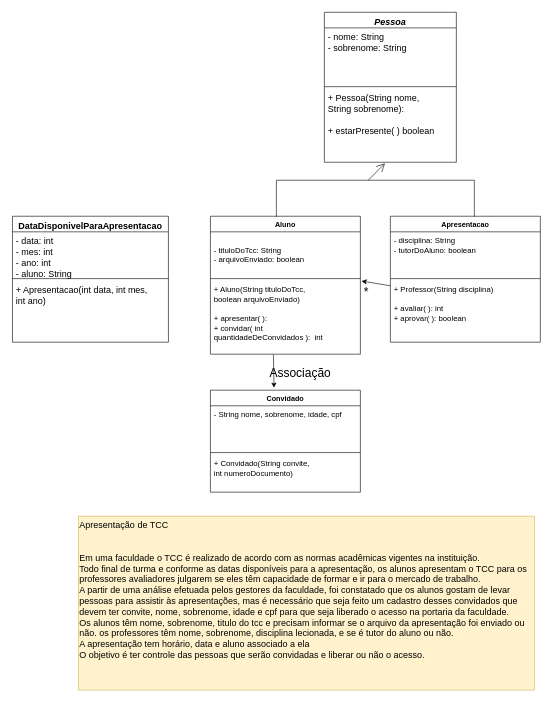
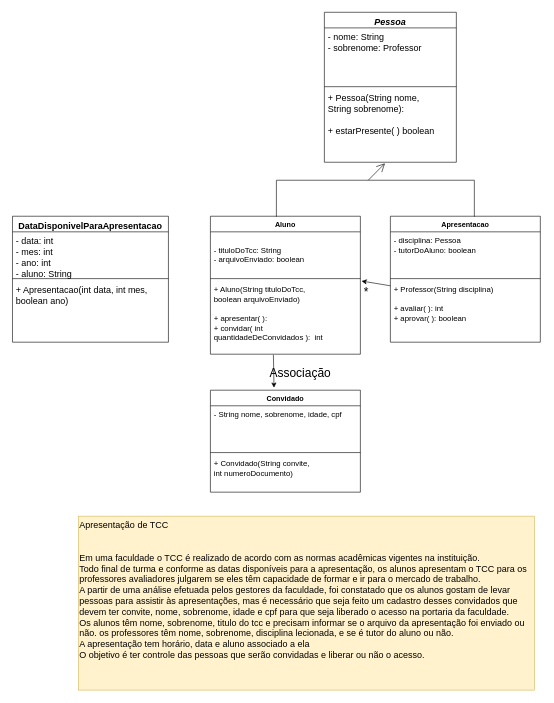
  <mxCell id="0" />
  <mxCell id="1" parent="0" />
  <mxCell id="2" value="Aluno" style="swimlane;fontStyle=1;align=center;verticalAlign=top;childLayout=stackLayout;horizontal=1;startSize=26;horizontalStack=0;resizeParent=1;resizeParentMax=0;resizeLast=0;collapsible=1;marginBottom=0;" parent="1" vertex="1"><mxGeometry x="350" y="360" width="250" height="230" as="geometry" /></mxCell>
  <mxCell id="3" value="&#10;- tituloDoTcc: String&#10;- arquivoEnviado: boolean" style="text;strokeColor=none;fillColor=none;align=left;verticalAlign=top;spacingLeft=4;spacingRight=4;overflow=hidden;rotatable=0;points=[[0,0.5],[1,0.5]];portConstraint=eastwest;fontSize=13;" parent="2" vertex="1"><mxGeometry y="26" width="250" height="74" as="geometry" /></mxCell>
  <mxCell id="4" value="" style="line;strokeWidth=1;fillColor=none;align=left;verticalAlign=middle;spacingTop=-1;spacingLeft=3;spacingRight=3;rotatable=0;labelPosition=right;points=[];portConstraint=eastwest;" parent="2" vertex="1"><mxGeometry y="100" width="250" height="8" as="geometry" /></mxCell>
  <mxCell id="5" value="+ Aluno(String tituloDoTcc, &#10;boolean arquivoEnviado)&#10;&#10;+ apresentar( ): &#10;+ convidar( int &#10;quantidadeDeConvidados ):  int" style="text;strokeColor=none;fillColor=none;align=left;verticalAlign=top;spacingLeft=4;spacingRight=4;overflow=hidden;rotatable=0;points=[[0,0.5],[1,0.5]];portConstraint=eastwest;fontSize=13;" parent="2" vertex="1"><mxGeometry y="108" width="250" height="122" as="geometry" /></mxCell>
  <mxCell id="6" value="&lt;font style=&quot;font-size: 15px;&quot;&gt;Apresentação de TCC&lt;br&gt;&lt;br&gt;&lt;br&gt;Em uma faculdade o TCC é realizado de acordo com as normas acadêmicas vigentes na instituição.&lt;br&gt;Todo final de turma e conforme as datas disponíveis para a apresentação, os alunos apresentam o TCC para os professores avaliadores julgarem se eles têm capacidade de formar e ir para o mercado de trabalho.&lt;br&gt;A partir de uma análise efetuada pelos gestores da faculdade, foi constatado que os alunos gostam de levar pessoas para assistir às apresentações, mas é necessário que seja feito um cadastro desses convidados que devem ter&amp;nbsp;convite, nome, sobrenome, idade e cpf para que seja liberado o acesso na portaria da faculdade.&lt;br&gt;Os alunos têm nome, sobrenome, titulo do tcc e precisam informar se o arquivo da apresentação foi enviado ou não. os professores têm nome, sobrenome, disciplina lecionada, e se é tutor do aluno ou não.&lt;br&gt;A apresentação tem horário, data e aluno associado a ela&lt;br&gt;O objetivo é ter controle das pessoas que serão convidadas e liberar ou não o acesso.&lt;br&gt;&lt;/font&gt;" style="text;whiteSpace=wrap;html=1;fillColor=#fff2cc;strokeColor=#d6b656;" parent="1" vertex="1"><mxGeometry x="130" y="860" width="760" height="290" as="geometry" /></mxCell>
  <mxCell id="7" value="Apresentacao" style="swimlane;fontStyle=1;align=center;verticalAlign=top;childLayout=stackLayout;horizontal=1;startSize=26;horizontalStack=0;resizeParent=1;resizeParentMax=0;resizeLast=0;collapsible=1;marginBottom=0;" parent="1" vertex="1"><mxGeometry x="650.02" y="360" width="250" height="210" as="geometry" /></mxCell>
- <mxCell id="8" value="- disciplina: String&#10;- tutorDoAluno: boolean" style="text;strokeColor=none;fillColor=none;align=left;verticalAlign=top;spacingLeft=4;spacingRight=4;overflow=hidden;rotatable=0;points=[[0,0.5],[1,0.5]];portConstraint=eastwest;fontSize=13;" parent="7" vertex="1"><mxGeometry y="26" width="250" height="74" as="geometry" /></mxCell>
+ <mxCell id="8" value="- disciplina: Pessoa&#10;- tutorDoAluno: boolean" style="text;strokeColor=none;fillColor=none;align=left;verticalAlign=top;spacingLeft=4;spacingRight=4;overflow=hidden;rotatable=0;points=[[0,0.5],[1,0.5]];portConstraint=eastwest;fontSize=13;" parent="7" vertex="1"><mxGeometry y="26" width="250" height="74" as="geometry" /></mxCell>
  <mxCell id="9" value="" style="line;strokeWidth=1;fillColor=none;align=left;verticalAlign=middle;spacingTop=-1;spacingLeft=3;spacingRight=3;rotatable=0;labelPosition=right;points=[];portConstraint=eastwest;" parent="7" vertex="1"><mxGeometry y="100" width="250" height="8" as="geometry" /></mxCell>
  <mxCell id="10" value="+ Professor(String disciplina)&#10;&#10;+ avaliar( ): int&#10;+ aprovar( ): boolean" style="text;strokeColor=none;fillColor=none;align=left;verticalAlign=top;spacingLeft=4;spacingRight=4;overflow=hidden;rotatable=0;points=[[0,0.5],[1,0.5]];portConstraint=eastwest;fontSize=13;" parent="7" vertex="1"><mxGeometry y="108" width="250" height="102" as="geometry" /></mxCell>
  <mxCell id="11" value="Convidado" style="swimlane;fontStyle=1;align=center;verticalAlign=top;childLayout=stackLayout;horizontal=1;startSize=26;horizontalStack=0;resizeParent=1;resizeParentMax=0;resizeLast=0;collapsible=1;marginBottom=0;" parent="1" vertex="1"><mxGeometry x="350" y="650" width="250" height="170" as="geometry" /></mxCell>
  <mxCell id="12" value="- String nome, sobrenome, idade, cpf&#10;" style="text;strokeColor=none;fillColor=none;align=left;verticalAlign=top;spacingLeft=4;spacingRight=4;overflow=hidden;rotatable=0;points=[[0,0.5],[1,0.5]];portConstraint=eastwest;fontSize=13;" parent="11" vertex="1"><mxGeometry y="26" width="250" height="74" as="geometry" /></mxCell>
  <mxCell id="13" value="" style="line;strokeWidth=1;fillColor=none;align=left;verticalAlign=middle;spacingTop=-1;spacingLeft=3;spacingRight=3;rotatable=0;labelPosition=right;points=[];portConstraint=eastwest;" parent="11" vertex="1"><mxGeometry y="100" width="250" height="8" as="geometry" /></mxCell>
  <mxCell id="14" value="+ Convidado(String convite, &#10;int numeroDocumento)&#10;&#10;&#10;" style="text;strokeColor=none;fillColor=none;align=left;verticalAlign=top;spacingLeft=4;spacingRight=4;overflow=hidden;rotatable=0;points=[[0,0.5],[1,0.5]];portConstraint=eastwest;fontSize=13;" parent="11" vertex="1"><mxGeometry y="108" width="250" height="62" as="geometry" /></mxCell>
  <mxCell id="15" value="Pessoa" style="swimlane;fontStyle=3;align=center;verticalAlign=top;childLayout=stackLayout;horizontal=1;startSize=26;horizontalStack=0;resizeParent=1;resizeParentMax=0;resizeLast=0;collapsible=1;marginBottom=0;fontSize=15;" parent="1" vertex="1"><mxGeometry x="540" y="20" width="220" height="250" as="geometry" /></mxCell>
- <mxCell id="16" value="- nome: String&#10;- sobrenome: String&#10;" style="text;strokeColor=none;fillColor=none;align=left;verticalAlign=top;spacingLeft=4;spacingRight=4;overflow=hidden;rotatable=0;points=[[0,0.5],[1,0.5]];portConstraint=eastwest;fontSize=15;" parent="15" vertex="1"><mxGeometry y="26" width="220" height="94" as="geometry" /></mxCell>
+ <mxCell id="16" value="- nome: String&#10;- sobrenome: Professor&#10;" style="text;strokeColor=none;fillColor=none;align=left;verticalAlign=top;spacingLeft=4;spacingRight=4;overflow=hidden;rotatable=0;points=[[0,0.5],[1,0.5]];portConstraint=eastwest;fontSize=15;" parent="15" vertex="1"><mxGeometry y="26" width="220" height="94" as="geometry" /></mxCell>
  <mxCell id="17" value="" style="line;strokeWidth=1;fillColor=none;align=left;verticalAlign=middle;spacingTop=-1;spacingLeft=3;spacingRight=3;rotatable=0;labelPosition=right;points=[];portConstraint=eastwest;fontSize=15;" parent="15" vertex="1"><mxGeometry y="120" width="220" height="8" as="geometry" /></mxCell>
  <mxCell id="18" value="+ Pessoa(String nome, &#10;String sobrenome): &#10;&#10;+ estarPresente( ) boolean" style="text;strokeColor=none;fillColor=none;align=left;verticalAlign=top;spacingLeft=4;spacingRight=4;overflow=hidden;rotatable=0;points=[[0,0.5],[1,0.5]];portConstraint=eastwest;fontSize=15;" parent="15" vertex="1"><mxGeometry y="128" width="220" height="122" as="geometry" /></mxCell>
  <mxCell id="19" value="" style="shape=partialRectangle;whiteSpace=wrap;html=1;bottom=1;right=1;left=1;top=0;fillColor=none;routingCenterX=-0.5;fontSize=15;rotation=-180;" parent="1" vertex="1"><mxGeometry x="460" y="300" width="330" height="60" as="geometry" /></mxCell>
  <mxCell id="20" style="edgeStyle=orthogonalEdgeStyle;rounded=0;orthogonalLoop=1;jettySize=auto;html=1;exitX=0.5;exitY=0;exitDx=0;exitDy=0;fontSize=15;" parent="1" edge="1"><mxGeometry relative="1" as="geometry"><mxPoint x="745.03" y="340" as="sourcePoint" /><mxPoint x="745.03" y="340" as="targetPoint" /></mxGeometry></mxCell>
  <mxCell id="21" value="" style="endArrow=open;endFill=1;endSize=12;html=1;rounded=0;fontSize=15;entryX=0.459;entryY=1.015;entryDx=0;entryDy=0;entryPerimeter=0;exitX=0.536;exitY=1;exitDx=0;exitDy=0;exitPerimeter=0;" parent="1" target="18" edge="1" source="19"><mxGeometry width="160" relative="1" as="geometry"><mxPoint x="641" y="390" as="sourcePoint" /><mxPoint x="810" y="310" as="targetPoint" /></mxGeometry></mxCell>
  <mxCell id="22" value="DataDisponivelParaApresentacao" style="swimlane;fontStyle=1;align=center;verticalAlign=top;childLayout=stackLayout;horizontal=1;startSize=26;horizontalStack=0;resizeParent=1;resizeParentMax=0;resizeLast=0;collapsible=1;marginBottom=0;fontSize=15;" parent="1" vertex="1"><mxGeometry x="20" y="360" width="260" height="210" as="geometry" /></mxCell>
  <mxCell id="23" value="- data: int&#10;- mes: int&#10;- ano: int&#10;- aluno: String&#10;" style="text;strokeColor=none;fillColor=none;align=left;verticalAlign=top;spacingLeft=4;spacingRight=4;overflow=hidden;rotatable=0;points=[[0,0.5],[1,0.5]];portConstraint=eastwest;fontSize=15;" parent="22" vertex="1"><mxGeometry y="26" width="260" height="74" as="geometry" /></mxCell>
  <mxCell id="24" value="" style="line;strokeWidth=1;fillColor=none;align=left;verticalAlign=middle;spacingTop=-1;spacingLeft=3;spacingRight=3;rotatable=0;labelPosition=right;points=[];portConstraint=eastwest;fontSize=15;" parent="22" vertex="1"><mxGeometry y="100" width="260" height="8" as="geometry" /></mxCell>
- <mxCell id="25" value="+ Apresentacao(int data, int mes,&#10;int ano)&#10;" style="text;strokeColor=none;fillColor=none;align=left;verticalAlign=top;spacingLeft=4;spacingRight=4;overflow=hidden;rotatable=0;points=[[0,0.5],[1,0.5]];portConstraint=eastwest;fontSize=15;" parent="22" vertex="1"><mxGeometry y="108" width="260" height="102" as="geometry" /></mxCell>
+ <mxCell id="25" value="+ Apresentacao(int data, int mes,&#10;boolean ano)&#10;" style="text;strokeColor=none;fillColor=none;align=left;verticalAlign=top;spacingLeft=4;spacingRight=4;overflow=hidden;rotatable=0;points=[[0,0.5],[1,0.5]];portConstraint=eastwest;fontSize=15;" parent="22" vertex="1"><mxGeometry y="108" width="260" height="102" as="geometry" /></mxCell>
  <mxCell id="26" value="" style="endArrow=classic;html=1;rounded=0;exitX=0;exitY=0.078;exitDx=0;exitDy=0;exitPerimeter=0;entryX=1.008;entryY=0;entryDx=0;entryDy=0;entryPerimeter=0;" edge="1" parent="1" source="10" target="5"><mxGeometry width="50" height="50" relative="1" as="geometry"><mxPoint x="330.02" y="660" as="sourcePoint" /><mxPoint x="380.02" y="610" as="targetPoint" /><Array as="points" /></mxGeometry></mxCell>
  <mxCell id="27" value="&lt;font style=&quot;font-size: 20px;&quot;&gt;*&lt;/font&gt;" style="text;html=1;strokeColor=none;fillColor=none;align=center;verticalAlign=middle;whiteSpace=wrap;rounded=0;" vertex="1" parent="1"><mxGeometry x="600" y="470" width="20" height="30" as="geometry" /></mxCell>
  <mxCell id="28" value="" style="endArrow=classic;html=1;rounded=0;fontSize=20;exitX=0.42;exitY=1.008;exitDx=0;exitDy=0;exitPerimeter=0;entryX=0.424;entryY=-0.024;entryDx=0;entryDy=0;entryPerimeter=0;" edge="1" parent="1" source="5" target="11"><mxGeometry width="50" height="50" relative="1" as="geometry"><mxPoint x="450" y="650" as="sourcePoint" /><mxPoint x="500" y="600" as="targetPoint" /></mxGeometry></mxCell>
  <mxCell id="29" value="Associação" style="text;html=1;strokeColor=none;fillColor=none;align=center;verticalAlign=middle;whiteSpace=wrap;rounded=0;fontSize=20;" vertex="1" parent="1"><mxGeometry x="470" y="605" width="60" height="30" as="geometry" /></mxCell>
